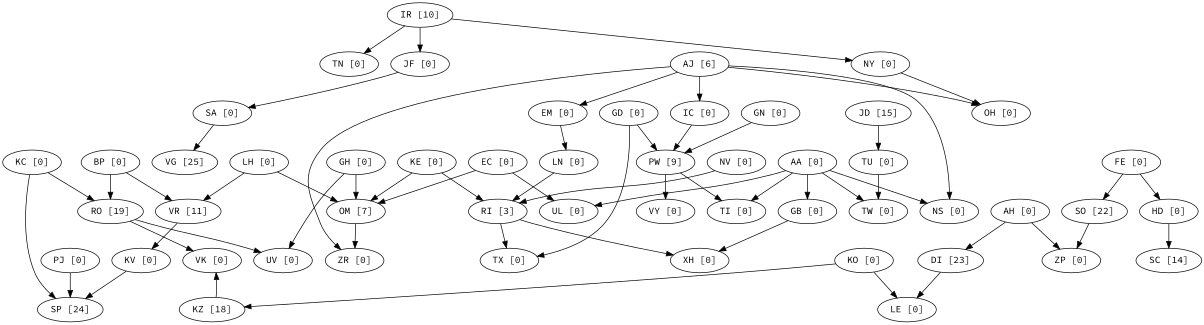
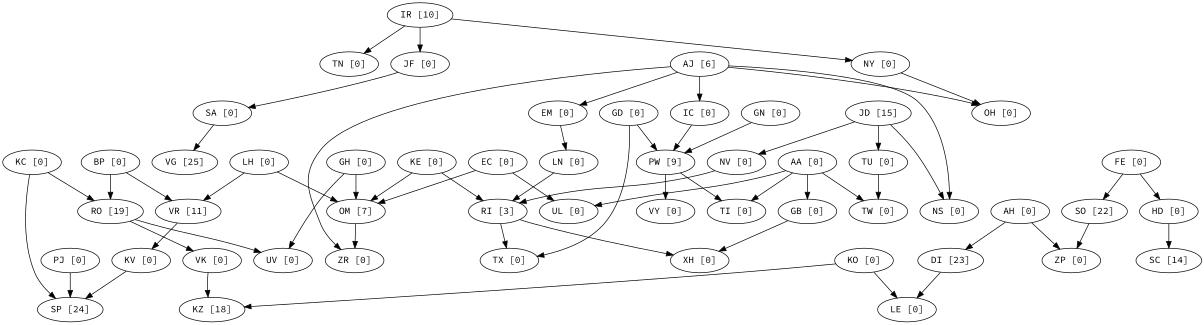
  digraph {
    fontname="Source Code Pro"
    node [fontname="Source Code Pro"]
    edge [fontname="Source Code Pro"]
    n1 [label="VR [11]"]
    n2 [label="KV [0]"]
    n3 [label="UV [0]"]
    n4 [label="OH [0]"]
    n5 [label="GD [0]"]
    n6 [label="TX [0]"]
    n7 [label="PW [9]"]
    n8 [label="TI [0]"]
    n9 [label="VY [0]"]
    n10 [label="NS [0]"]
    n11 [label="KZ [18]"]
    n12 [label="VK [0]"]
    n13 [label="PJ [0]"]
    n14 [label="SP [24]"]
    n15 [label="AH [0]"]
    n16 [label="ZP [0]"]
    n17 [label="DI [23]"]
    n18 [label="LE [0]"]
    n19 [label="SA [0]"]
    n20 [label="VG [25]"]
    n21 [label="GB [0]"]
    n22 [label="XH [0]"]
    n23 [label="AJ [6]"]
    n24 [label="EM [0]"]
    n25 [label="ZR [0]"]
    n26 [label="IC [0]"]
    n27 [label="LN [0]"]
    n28 [label="KO [0]"]
    n29 [label="AA [0]"]
    n30 [label="TW [0]"]
    n31 [label="UL [0]"]
    n32 [label="BP [0]"]
    n33 [label="RO [19]"]
    n34 [label="IR [10]"]
    n35 [label="TN [0]"]
    n36 [label="JF [0]"]
    n37 [label="NY [0]"]
    n38 [label="TU [0]"]
    n39 [label="KC [0]"]
    n40 [label="RI [3]"]
    n41 [label="HD [0]"]
    n42 [label="SC [14]"]
    n43 [label="KE [0]"]
    n44 [label="OM [7]"]
    n45 [label="LH [0]"]
    n46 [label="SO [22]"]
    n47 [label="EC [0]"]
    n48 [label="FE [0]"]
    n49 [label="GN [0]"]
    n50 [label="NV [0]"]
    n51 [label="JD [15]"]
    n52 [label="GH [0]"]
    n1 -> n2
    n2 -> n14
    n5 -> n6
    n5 -> n7
    n7 -> n8
    n7 -> n9
-   n11 -> n12
+   n12 -> n11
    n13 -> n14
    n15 -> n16
    n15 -> n17
    n17 -> n18
    n19 -> n20
    n21 -> n22
    n23 -> n4
    n23 -> n10
    n23 -> n24
    n23 -> n25
    n23 -> n26
    n24 -> n27
    n26 -> n7
    n27 -> n40
    n28 -> n11
    n28 -> n18
    n29 -> n8
-   n29 -> n10
+   n51 -> n10
    n29 -> n21
    n29 -> n30
    n29 -> n31
    n32 -> n1
    n32 -> n33
    n33 -> n3
    n33 -> n12
    n34 -> n35
    n34 -> n36
    n34 -> n37
    n36 -> n19
    n37 -> n4
    n38 -> n30
    n39 -> n14
    n39 -> n33
    n40 -> n6
    n40 -> n22
    n41 -> n42
    n43 -> n40
    n43 -> n44
    n44 -> n25
    n45 -> n1
    n45 -> n44
    n46 -> n16
    n47 -> n31
    n47 -> n44
    n48 -> n41
    n48 -> n46
    n49 -> n7
    n50 -> n40
    n51 -> n38
+   n51 -> n50
    n52 -> n3
    n52 -> n44
  }
